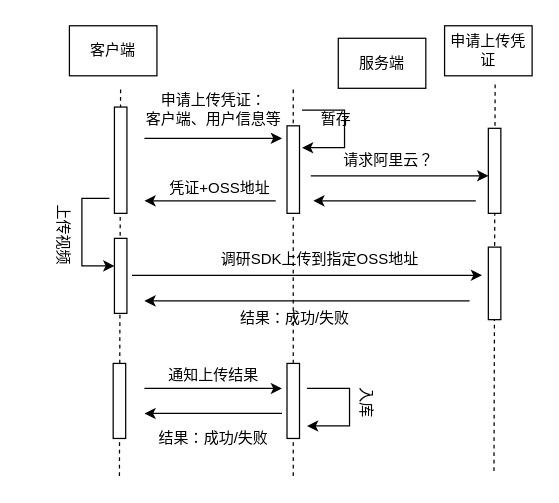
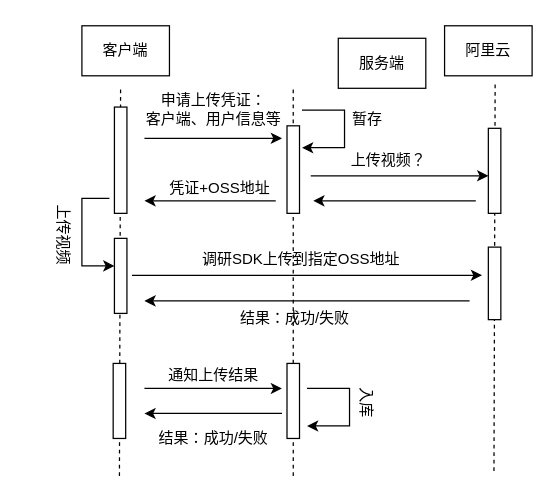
  <mxCell id="0" />
  <mxCell id="1" parent="0" />
  <mxCell id="2" value="" style="endArrow=none;dashed=1;html=1;rounded=0;elbow=vertical;entryX=-0.029;entryY=-0.133;entryDx=0;entryDy=0;entryPerimeter=0;" edge="1" parent="1"><mxGeometry width="50" height="50" relative="1" as="geometry"><mxPoint x="394.5" y="375.99" as="sourcePoint" /><mxPoint x="395.44" y="64" as="targetPoint" /></mxGeometry></mxCell>
  <mxCell id="3" value="" style="endArrow=none;dashed=1;html=1;rounded=0;elbow=vertical;entryX=-0.029;entryY=-0.133;entryDx=0;entryDy=0;entryPerimeter=0;" edge="1" parent="1" target="12"><mxGeometry width="50" height="50" relative="1" as="geometry"><mxPoint x="95" y="380" as="sourcePoint" /><mxPoint x="135" y="70" as="targetPoint" /></mxGeometry></mxCell>
  <mxCell id="4" value="" style="endArrow=none;dashed=1;html=1;rounded=0;elbow=vertical;exitX=0.957;exitY=-0.033;exitDx=0;exitDy=0;exitPerimeter=0;" edge="1" parent="1" source="12"><mxGeometry width="50" height="50" relative="1" as="geometry"><mxPoint x="225" y="-20" as="sourcePoint" /><mxPoint x="234" y="380" as="targetPoint" /></mxGeometry></mxCell>
- <mxCell id="5" value="客户端" style="rounded=0;whiteSpace=wrap;html=1;" vertex="1" parent="1"><mxGeometry x="55" y="20" width="70" height="40" as="geometry" /></mxCell>
+ <mxCell id="5" value="客户端" style="rounded=0;whiteSpace=wrap;html=1;" vertex="1" parent="1"><mxGeometry x="65" y="20" width="70" height="40" as="geometry" /></mxCell>
  <mxCell id="6" value="服务端" style="rounded=0;whiteSpace=wrap;html=1;" vertex="1" parent="1"><mxGeometry x="270" y="30" width="70" height="40" as="geometry" /></mxCell>
- <mxCell id="7" value="申请上传凭证" style="rounded=0;whiteSpace=wrap;html=1;" vertex="1" parent="1"><mxGeometry x="355" y="20" width="70" height="40" as="geometry" /></mxCell>
+ <mxCell id="7" value="阿里云" style="rounded=0;whiteSpace=wrap;html=1;" vertex="1" parent="1"><mxGeometry x="355" y="20" width="70" height="40" as="geometry" /></mxCell>
  <mxCell id="8" value="" style="endArrow=classic;html=1;rounded=0;" edge="1" parent="1"><mxGeometry width="50" height="50" relative="1" as="geometry"><mxPoint x="115" y="110" as="sourcePoint" /><mxPoint x="225" y="110" as="targetPoint" /></mxGeometry></mxCell>
  <mxCell id="9" value="" style="endArrow=classic;html=1;rounded=0;" edge="1" parent="1"><mxGeometry width="50" height="50" relative="1" as="geometry"><mxPoint x="248" y="140" as="sourcePoint" /><mxPoint x="390" y="140" as="targetPoint" /></mxGeometry></mxCell>
  <mxCell id="10" value="" style="rounded=0;whiteSpace=wrap;html=1;" vertex="1" parent="1"><mxGeometry x="229" y="100" width="10" height="70" as="geometry" /></mxCell>
  <mxCell id="11" value="" style="rounded=0;whiteSpace=wrap;html=1;" vertex="1" parent="1"><mxGeometry x="390" y="102" width="10" height="68" as="geometry" /></mxCell>
  <mxCell id="12" value="申请上传凭证：&lt;br&gt;客户端、用户信息等" style="text;html=1;resizable=0;autosize=1;align=center;verticalAlign=middle;points=[];fillColor=none;strokeColor=none;rounded=0;" vertex="1" parent="1"><mxGeometry x="100" y="72" width="140" height="30" as="geometry" /></mxCell>
  <mxCell id="13" value="" style="endArrow=classic;html=1;rounded=0;" edge="1" parent="1"><mxGeometry width="50" height="50" relative="1" as="geometry"><mxPoint x="380" y="160" as="sourcePoint" /><mxPoint x="250" y="160" as="targetPoint" /></mxGeometry></mxCell>
  <mxCell id="14" value="" style="endArrow=classic;html=1;rounded=0;" edge="1" parent="1"><mxGeometry width="50" height="50" relative="1" as="geometry"><mxPoint x="220" y="160" as="sourcePoint" /><mxPoint x="115" y="160" as="targetPoint" /></mxGeometry></mxCell>
- <mxCell id="15" value="请求阿里云？" style="text;html=1;resizable=0;autosize=1;align=center;verticalAlign=middle;points=[];fillColor=none;strokeColor=none;rounded=0;" vertex="1" parent="1"><mxGeometry x="265" y="117.5" width="90" height="20" as="geometry" /></mxCell>
+ <mxCell id="15" value="上传视频？" style="text;html=1;resizable=0;autosize=1;align=center;verticalAlign=middle;points=[];fillColor=none;strokeColor=none;rounded=0;" vertex="1" parent="1"><mxGeometry x="265" y="117.5" width="90" height="20" as="geometry" /></mxCell>
  <mxCell id="16" value="凭证+OSS地址" style="text;html=1;resizable=0;autosize=1;align=center;verticalAlign=middle;points=[];fillColor=none;strokeColor=none;rounded=0;" vertex="1" parent="1"><mxGeometry x="125" y="140" width="100" height="20" as="geometry" /></mxCell>
  <mxCell id="17" value="" style="rounded=0;whiteSpace=wrap;html=1;" vertex="1" parent="1"><mxGeometry x="91" y="85" width="10" height="85" as="geometry" /></mxCell>
  <mxCell id="18" value="" style="rounded=0;whiteSpace=wrap;html=1;" vertex="1" parent="1"><mxGeometry x="91" y="190" width="10" height="60" as="geometry" /></mxCell>
  <mxCell id="19" value="" style="endArrow=classic;html=1;rounded=0;edgeStyle=orthogonalEdgeStyle;elbow=vertical;exitX=-0.4;exitY=0.859;exitDx=0;exitDy=0;exitPerimeter=0;" edge="1" parent="1" source="17"><mxGeometry width="50" height="50" relative="1" as="geometry"><mxPoint x="65" y="160" as="sourcePoint" /><mxPoint x="91" y="212" as="targetPoint" /><Array as="points"><mxPoint x="65" y="158" /><mxPoint x="65" y="212" /></Array></mxGeometry></mxCell>
  <mxCell id="20" value="上传视频" style="text;html=1;resizable=0;autosize=1;align=center;verticalAlign=middle;points=[];fillColor=none;strokeColor=none;rounded=0;rotation=90;" vertex="1" parent="1"><mxGeometry x="20" y="177" width="60" height="20" as="geometry" /></mxCell>
  <mxCell id="21" value="" style="endArrow=classic;html=1;rounded=0;elbow=vertical;" edge="1" parent="1"><mxGeometry width="50" height="50" relative="1" as="geometry"><mxPoint x="105" y="219.5" as="sourcePoint" /><mxPoint x="385" y="219.5" as="targetPoint" /></mxGeometry></mxCell>
- <mxCell id="22" value="调研SDK上传到指定OSS地址" style="text;html=1;resizable=0;autosize=1;align=center;verticalAlign=middle;points=[];fillColor=none;strokeColor=none;rounded=0;" vertex="1" parent="1"><mxGeometry x="170" y="197" width="170" height="20" as="geometry" /></mxCell>
+ <mxCell id="22" value="调研SDK上传到指定OSS地址" style="text;html=1;resizable=0;autosize=1;align=center;verticalAlign=middle;points=[];fillColor=none;strokeColor=none;rounded=0;" vertex="1" parent="1"><mxGeometry x="155" y="197" width="170" height="20" as="geometry" /></mxCell>
  <mxCell id="23" value="" style="rounded=0;whiteSpace=wrap;html=1;" vertex="1" parent="1"><mxGeometry x="390" y="197" width="10" height="58" as="geometry" /></mxCell>
  <mxCell id="24" value="" style="endArrow=classic;html=1;rounded=0;elbow=vertical;" edge="1" parent="1"><mxGeometry width="50" height="50" relative="1" as="geometry"><mxPoint x="375" y="240" as="sourcePoint" /><mxPoint x="115" y="240" as="targetPoint" /></mxGeometry></mxCell>
  <mxCell id="25" value="结果：成功/失败" style="text;html=1;resizable=0;autosize=1;align=center;verticalAlign=middle;points=[];fillColor=none;strokeColor=none;rounded=0;" vertex="1" parent="1"><mxGeometry x="185" y="244" width="100" height="20" as="geometry" /></mxCell>
  <mxCell id="26" value="" style="rounded=0;whiteSpace=wrap;html=1;" vertex="1" parent="1"><mxGeometry x="90" y="290" width="10" height="60" as="geometry" /></mxCell>
  <mxCell id="27" value="" style="rounded=0;whiteSpace=wrap;html=1;" vertex="1" parent="1"><mxGeometry x="229" y="290" width="10" height="60" as="geometry" /></mxCell>
  <mxCell id="28" value="" style="endArrow=classic;html=1;rounded=0;elbow=vertical;" edge="1" parent="1"><mxGeometry width="50" height="50" relative="1" as="geometry"><mxPoint x="115" y="310" as="sourcePoint" /><mxPoint x="225" y="310" as="targetPoint" /></mxGeometry></mxCell>
  <mxCell id="29" value="通知上传结果" style="text;html=1;resizable=0;autosize=1;align=center;verticalAlign=middle;points=[];fillColor=none;strokeColor=none;rounded=0;" vertex="1" parent="1"><mxGeometry x="125" y="290" width="90" height="20" as="geometry" /></mxCell>
  <mxCell id="30" value="" style="endArrow=classic;html=1;rounded=0;elbow=vertical;edgeStyle=orthogonalEdgeStyle;" edge="1" parent="1"><mxGeometry width="50" height="50" relative="1" as="geometry"><mxPoint x="245" y="310" as="sourcePoint" /><mxPoint x="245" y="340" as="targetPoint" /><Array as="points"><mxPoint x="279" y="310" /><mxPoint x="279" y="340" /><mxPoint x="259" y="340" /></Array></mxGeometry></mxCell>
  <mxCell id="31" value="入库" style="text;html=1;resizable=0;autosize=1;align=center;verticalAlign=middle;points=[];fillColor=none;strokeColor=none;rounded=0;rotation=90;" vertex="1" parent="1"><mxGeometry x="273" y="311" width="40" height="20" as="geometry" /></mxCell>
  <mxCell id="32" value="" style="endArrow=classic;html=1;rounded=0;elbow=vertical;" edge="1" parent="1"><mxGeometry width="50" height="50" relative="1" as="geometry"><mxPoint x="225" y="330" as="sourcePoint" /><mxPoint x="115" y="330" as="targetPoint" /></mxGeometry></mxCell>
  <mxCell id="33" value="结果：成功/失败" style="text;html=1;resizable=0;autosize=1;align=center;verticalAlign=middle;points=[];fillColor=none;strokeColor=none;rounded=0;" vertex="1" parent="1"><mxGeometry x="120" y="340" width="100" height="20" as="geometry" /></mxCell>
  <mxCell id="34" value="" style="endArrow=classic;html=1;rounded=0;elbow=vertical;edgeStyle=orthogonalEdgeStyle;" edge="1" parent="1"><mxGeometry width="50" height="50" relative="1" as="geometry"><mxPoint x="241" y="87.5" as="sourcePoint" /><mxPoint x="241" y="117.5" as="targetPoint" /><Array as="points"><mxPoint x="275" y="87.5" /><mxPoint x="275" y="117.5" /><mxPoint x="255" y="117.5" /></Array></mxGeometry></mxCell>
- <mxCell id="35" value="暂存" style="text;html=1;resizable=0;autosize=1;align=center;verticalAlign=middle;points=[];fillColor=none;strokeColor=none;rounded=0;" vertex="1" parent="1"><mxGeometry x="248" y="85" width="40" height="20" as="geometry" /></mxCell>
+ <mxCell id="35" value="暂存" style="text;html=1;resizable=0;autosize=1;align=center;verticalAlign=middle;points=[];fillColor=none;strokeColor=none;rounded=0;" vertex="1" parent="1"><mxGeometry x="273" y="85" width="40" height="20" as="geometry" /></mxCell>
